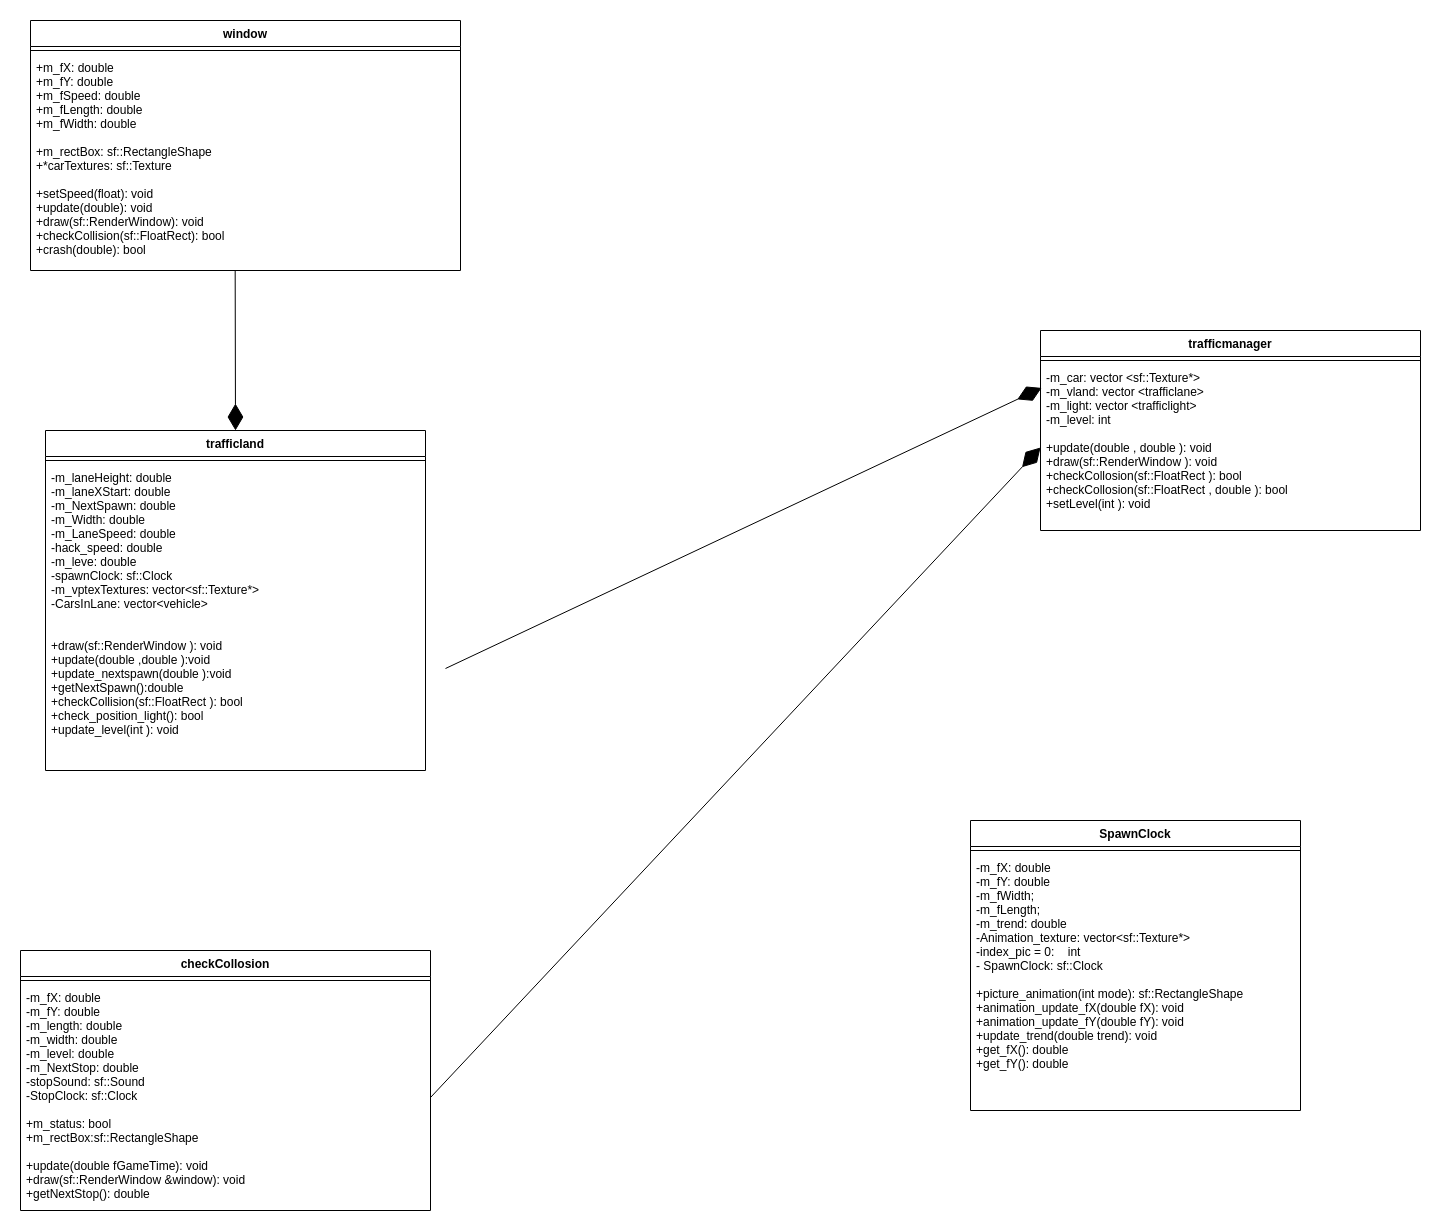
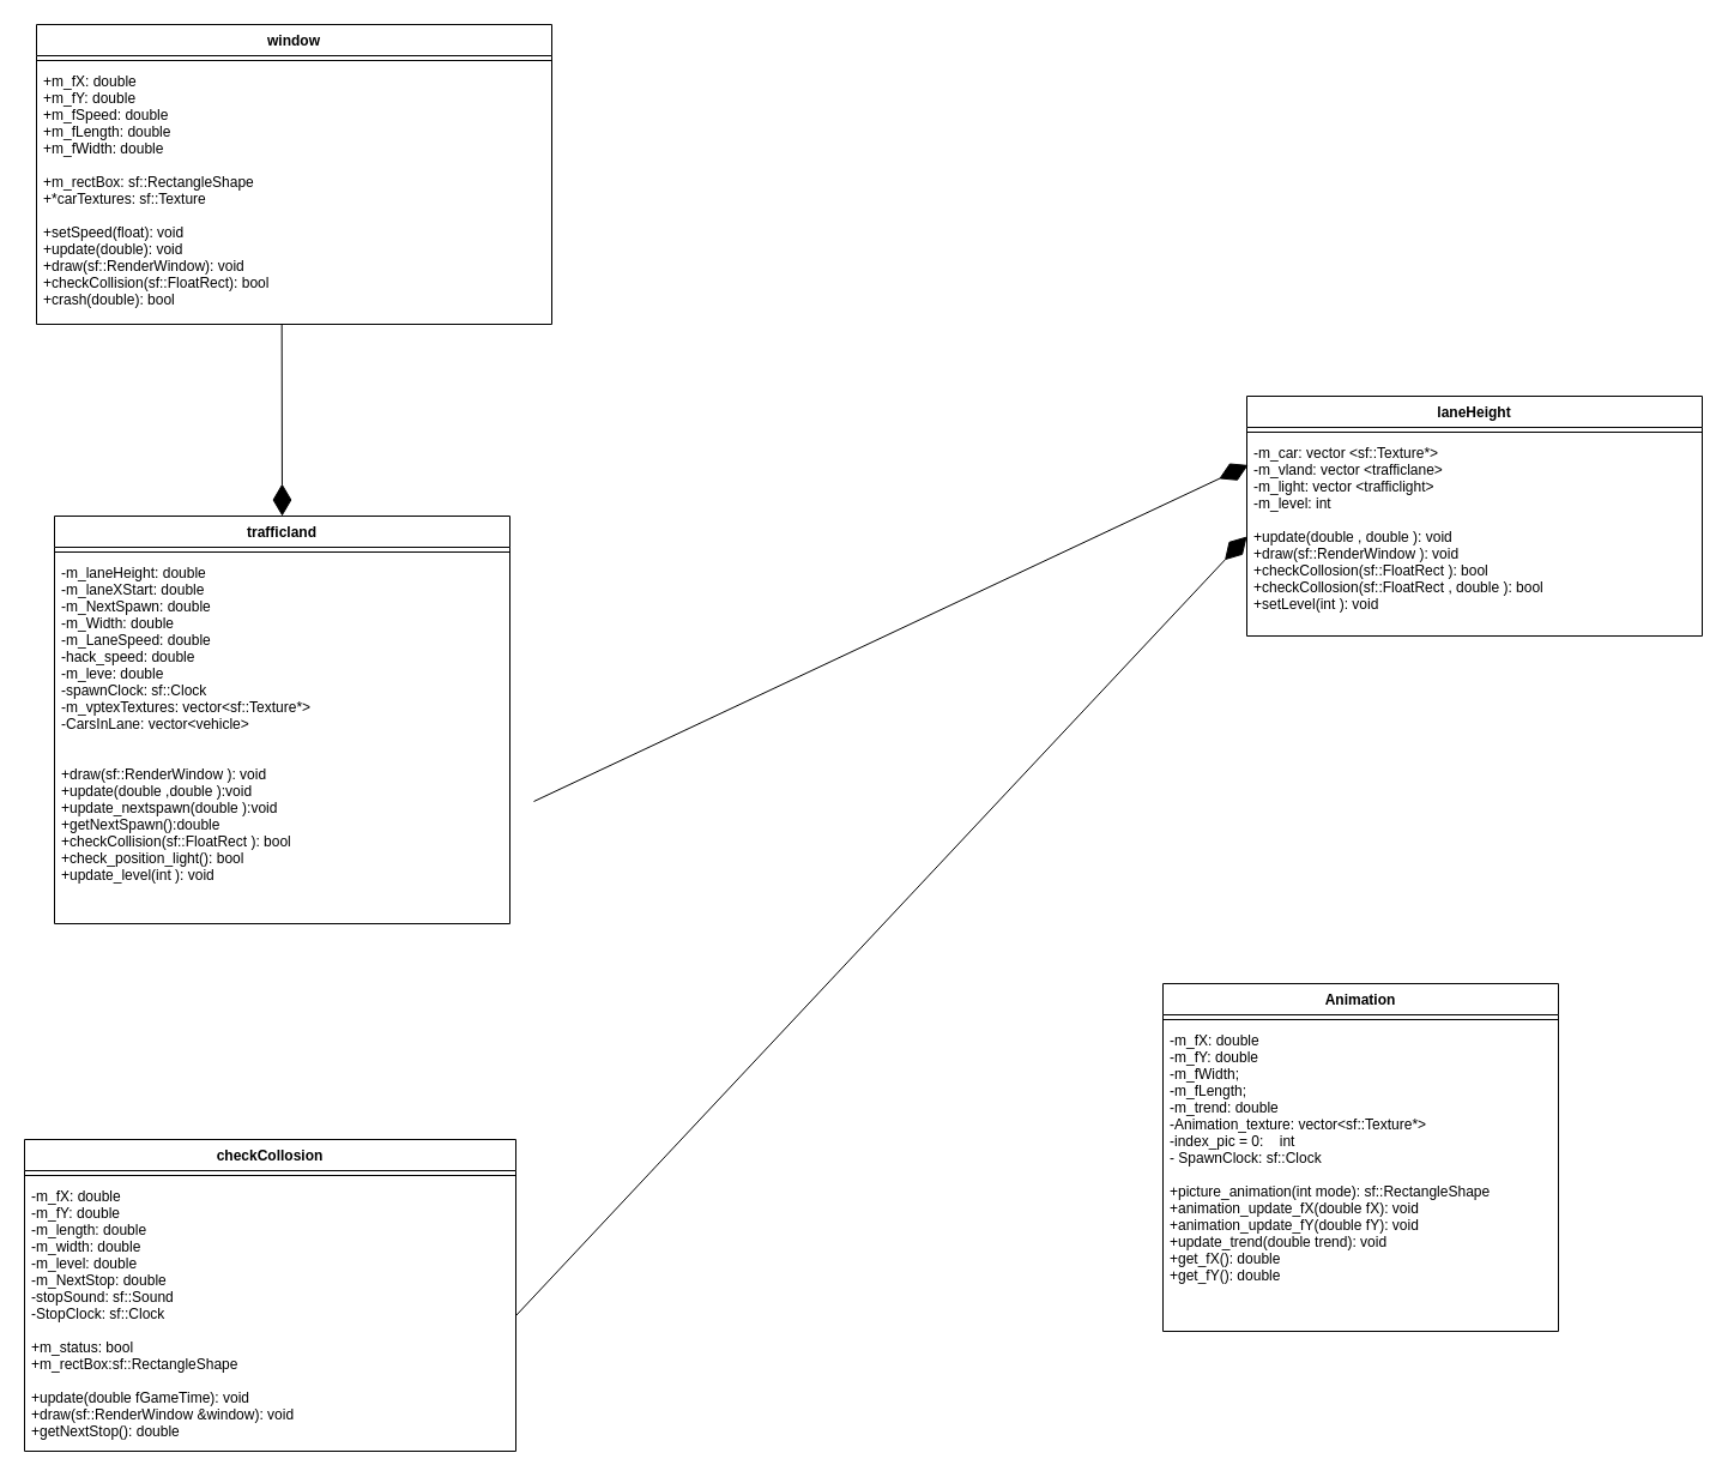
  <mxCell id="0" />
  <mxCell id="1" parent="0" />
  <mxCell id="2" value="window" style="swimlane;fontStyle=1;align=center;verticalAlign=top;childLayout=stackLayout;horizontal=1;startSize=26;horizontalStack=0;resizeParent=1;resizeParentMax=0;resizeLast=0;collapsible=1;marginBottom=0;" parent="1" vertex="1"><mxGeometry x="30" y="20" width="430" height="250" as="geometry" /></mxCell>
  <mxCell id="3" value="" style="line;strokeWidth=1;fillColor=none;align=left;verticalAlign=middle;spacingTop=-1;spacingLeft=3;spacingRight=3;rotatable=0;labelPosition=right;points=[];portConstraint=eastwest;" parent="2" vertex="1"><mxGeometry y="26" width="430" height="8" as="geometry" /></mxCell>
  <mxCell id="4" value="+m_fX: double &#10;+m_fY: double &#10;+m_fSpeed: double &#10;+m_fLength: double &#10;+m_fWidth: double &#10;&#10;+m_rectBox: sf::RectangleShape &#10;+*carTextures: sf::Texture &#10;&#10;+setSpeed(float): void &#10;+update(double): void &#10;+draw(sf::RenderWindow): void &#10;+checkCollision(sf::FloatRect): bool &#10;+crash(double): bool &#10;" style="text;strokeColor=none;fillColor=none;align=left;verticalAlign=top;spacingLeft=4;spacingRight=4;overflow=hidden;rotatable=0;points=[[0,0.5],[1,0.5]];portConstraint=eastwest;" parent="2" vertex="1"><mxGeometry y="34" width="430" height="216" as="geometry" /></mxCell>
- <mxCell id="5" value="trafficmanager" style="swimlane;fontStyle=1;align=center;verticalAlign=top;childLayout=stackLayout;horizontal=1;startSize=26;horizontalStack=0;resizeParent=1;resizeParentMax=0;resizeLast=0;collapsible=1;marginBottom=0;" parent="1" vertex="1"><mxGeometry x="1040" y="330" width="380" height="200" as="geometry" /></mxCell>
+ <mxCell id="5" value="laneHeight" style="swimlane;fontStyle=1;align=center;verticalAlign=top;childLayout=stackLayout;horizontal=1;startSize=26;horizontalStack=0;resizeParent=1;resizeParentMax=0;resizeLast=0;collapsible=1;marginBottom=0;" parent="1" vertex="1"><mxGeometry x="1040" y="330" width="380" height="200" as="geometry" /></mxCell>
  <mxCell id="6" value="" style="line;strokeWidth=1;fillColor=none;align=left;verticalAlign=middle;spacingTop=-1;spacingLeft=3;spacingRight=3;rotatable=0;labelPosition=right;points=[];portConstraint=eastwest;" parent="5" vertex="1"><mxGeometry y="26" width="380" height="8" as="geometry" /></mxCell>
  <mxCell id="7" value="-m_car: vector &lt;sf::Texture*&gt; &#10;-m_vland: vector &lt;trafficlane&gt;&#10;-m_light: vector &lt;trafficlight&gt; &#10;-m_level: int &#10;&#10;+update(double , double ): void &#10;+draw(sf::RenderWindow ): void &#10;+checkCollosion(sf::FloatRect ): bool &#10;+checkCollosion(sf::FloatRect , double ): bool &#10;+setLevel(int ): void " style="text;strokeColor=none;fillColor=none;align=left;verticalAlign=top;spacingLeft=4;spacingRight=4;overflow=hidden;rotatable=0;points=[[0,0.5],[1,0.5]];portConstraint=eastwest;" parent="5" vertex="1"><mxGeometry y="34" width="380" height="166" as="geometry" /></mxCell>
  <mxCell id="8" value="checkCollosion" style="swimlane;fontStyle=1;align=center;verticalAlign=top;childLayout=stackLayout;horizontal=1;startSize=26;horizontalStack=0;resizeParent=1;resizeParentMax=0;resizeLast=0;collapsible=1;marginBottom=0;" parent="1" vertex="1"><mxGeometry x="20" y="950" width="410" height="260" as="geometry" /></mxCell>
  <mxCell id="9" value="" style="line;strokeWidth=1;fillColor=none;align=left;verticalAlign=middle;spacingTop=-1;spacingLeft=3;spacingRight=3;rotatable=0;labelPosition=right;points=[];portConstraint=eastwest;" parent="8" vertex="1"><mxGeometry y="26" width="410" height="8" as="geometry" /></mxCell>
  <mxCell id="10" value="-m_fX: double &#10;-m_fY: double &#10;-m_length: double &#10;-m_width: double &#10;-m_level: double &#10;-m_NextStop: double &#10;-stopSound: sf::Sound &#10;-StopClock: sf::Clock &#10;&#10;+m_status: bool &#10;+m_rectBox:sf::RectangleShape &#10;&#10;+update(double fGameTime): void &#10;+draw(sf::RenderWindow &amp;window): void &#10;+getNextStop(): double &#10;" style="text;strokeColor=none;fillColor=none;align=left;verticalAlign=top;spacingLeft=4;spacingRight=4;overflow=hidden;rotatable=0;points=[[0,0.5],[1,0.5]];portConstraint=eastwest;" parent="8" vertex="1"><mxGeometry y="34" width="410" height="226" as="geometry" /></mxCell>
  <mxCell id="11" value="trafficland" style="swimlane;fontStyle=1;align=center;verticalAlign=top;childLayout=stackLayout;horizontal=1;startSize=26;horizontalStack=0;resizeParent=1;resizeParentMax=0;resizeLast=0;collapsible=1;marginBottom=0;" parent="1" vertex="1"><mxGeometry x="45" y="430" width="380" height="340" as="geometry" /></mxCell>
  <mxCell id="12" value="" style="line;strokeWidth=1;fillColor=none;align=left;verticalAlign=middle;spacingTop=-1;spacingLeft=3;spacingRight=3;rotatable=0;labelPosition=right;points=[];portConstraint=eastwest;" parent="11" vertex="1"><mxGeometry y="26" width="380" height="8" as="geometry" /></mxCell>
  <mxCell id="13" value="-m_laneHeight: double&#10;-m_laneXStart: double&#10;-m_NextSpawn: double&#10;-m_Width: double&#10;-m_LaneSpeed: double&#10;-hack_speed: double&#10;-m_leve: double &#10;-spawnClock: sf::Clock&#10;-m_vptexTextures: vector&lt;sf::Texture*&gt;&#10;-CarsInLane: vector&lt;vehicle&gt; &#10;&#10;&#10;+draw(sf::RenderWindow ): void &#10;+update(double ,double ):void &#10;+update_nextspawn(double ):void &#10;+getNextSpawn():double&#10;+checkCollision(sf::FloatRect ): bool&#10;+check_position_light(): bool &#10;+update_level(int ): void" style="text;strokeColor=none;fillColor=none;align=left;verticalAlign=top;spacingLeft=4;spacingRight=4;overflow=hidden;rotatable=0;points=[[0,0.5],[1,0.5]];portConstraint=eastwest;" parent="11" vertex="1"><mxGeometry y="34" width="380" height="306" as="geometry" /></mxCell>
- <mxCell id="14" value="SpawnClock" style="swimlane;fontStyle=1;align=center;verticalAlign=top;childLayout=stackLayout;horizontal=1;startSize=26;horizontalStack=0;resizeParent=1;resizeParentMax=0;resizeLast=0;collapsible=1;marginBottom=0;" parent="1" vertex="1"><mxGeometry x="970" y="820" width="330" height="290" as="geometry" /></mxCell>
+ <mxCell id="14" value="Animation" style="swimlane;fontStyle=1;align=center;verticalAlign=top;childLayout=stackLayout;horizontal=1;startSize=26;horizontalStack=0;resizeParent=1;resizeParentMax=0;resizeLast=0;collapsible=1;marginBottom=0;" parent="1" vertex="1"><mxGeometry x="970" y="820" width="330" height="290" as="geometry" /></mxCell>
  <mxCell id="15" value="" style="line;strokeWidth=1;fillColor=none;align=left;verticalAlign=middle;spacingTop=-1;spacingLeft=3;spacingRight=3;rotatable=0;labelPosition=right;points=[];portConstraint=eastwest;" parent="14" vertex="1"><mxGeometry y="26" width="330" height="8" as="geometry" /></mxCell>
  <mxCell id="16" value="-m_fX: double &#10;-m_fY: double &#10;-m_fWidth;&#10;-m_fLength;&#10;-m_trend: double &#10;-Animation_texture: vector&lt;sf::Texture*&gt;&#10;-index_pic = 0:    int &#10;- SpawnClock: sf::Clock&#10;&#10;+picture_animation(int mode): sf::RectangleShape&#10;+animation_update_fX(double fX): void &#10;+animation_update_fY(double fY): void &#10;+update_trend(double trend): void &#10;+get_fX(): double &#10;+get_fY(): double " style="text;strokeColor=none;fillColor=none;align=left;verticalAlign=top;spacingLeft=4;spacingRight=4;overflow=hidden;rotatable=0;points=[[0,0.5],[1,0.5]];portConstraint=eastwest;" parent="14" vertex="1"><mxGeometry y="34" width="330" height="256" as="geometry" /></mxCell>
  <mxCell id="17" value="" style="endArrow=diamondThin;endFill=1;endSize=24;html=1;entryX=0.5;entryY=0;entryDx=0;entryDy=0;exitX=0.476;exitY=1.002;exitDx=0;exitDy=0;exitPerimeter=0;" edge="1" parent="1" source="4" target="11"><mxGeometry width="160" relative="1" as="geometry"><mxPoint x="210" y="310" as="sourcePoint" /><mxPoint x="370" y="310" as="targetPoint" /></mxGeometry></mxCell>
  <mxCell id="18" value="" style="endArrow=diamondThin;endFill=1;endSize=24;html=1;entryX=0;entryY=0.5;entryDx=0;entryDy=0;exitX=1;exitY=0.5;exitDx=0;exitDy=0;" edge="1" parent="1" source="10" target="7"><mxGeometry width="160" relative="1" as="geometry"><mxPoint x="450" y="1090" as="sourcePoint" /><mxPoint x="610" y="1090" as="targetPoint" /></mxGeometry></mxCell>
  <mxCell id="19" value="" style="endArrow=diamondThin;endFill=1;endSize=24;html=1;entryX=0.003;entryY=0.141;entryDx=0;entryDy=0;entryPerimeter=0;" edge="1" parent="1" target="7"><mxGeometry width="160" relative="1" as="geometry"><mxPoint x="445" y="668" as="sourcePoint" /><mxPoint x="1035" y="50" as="targetPoint" /></mxGeometry></mxCell>
